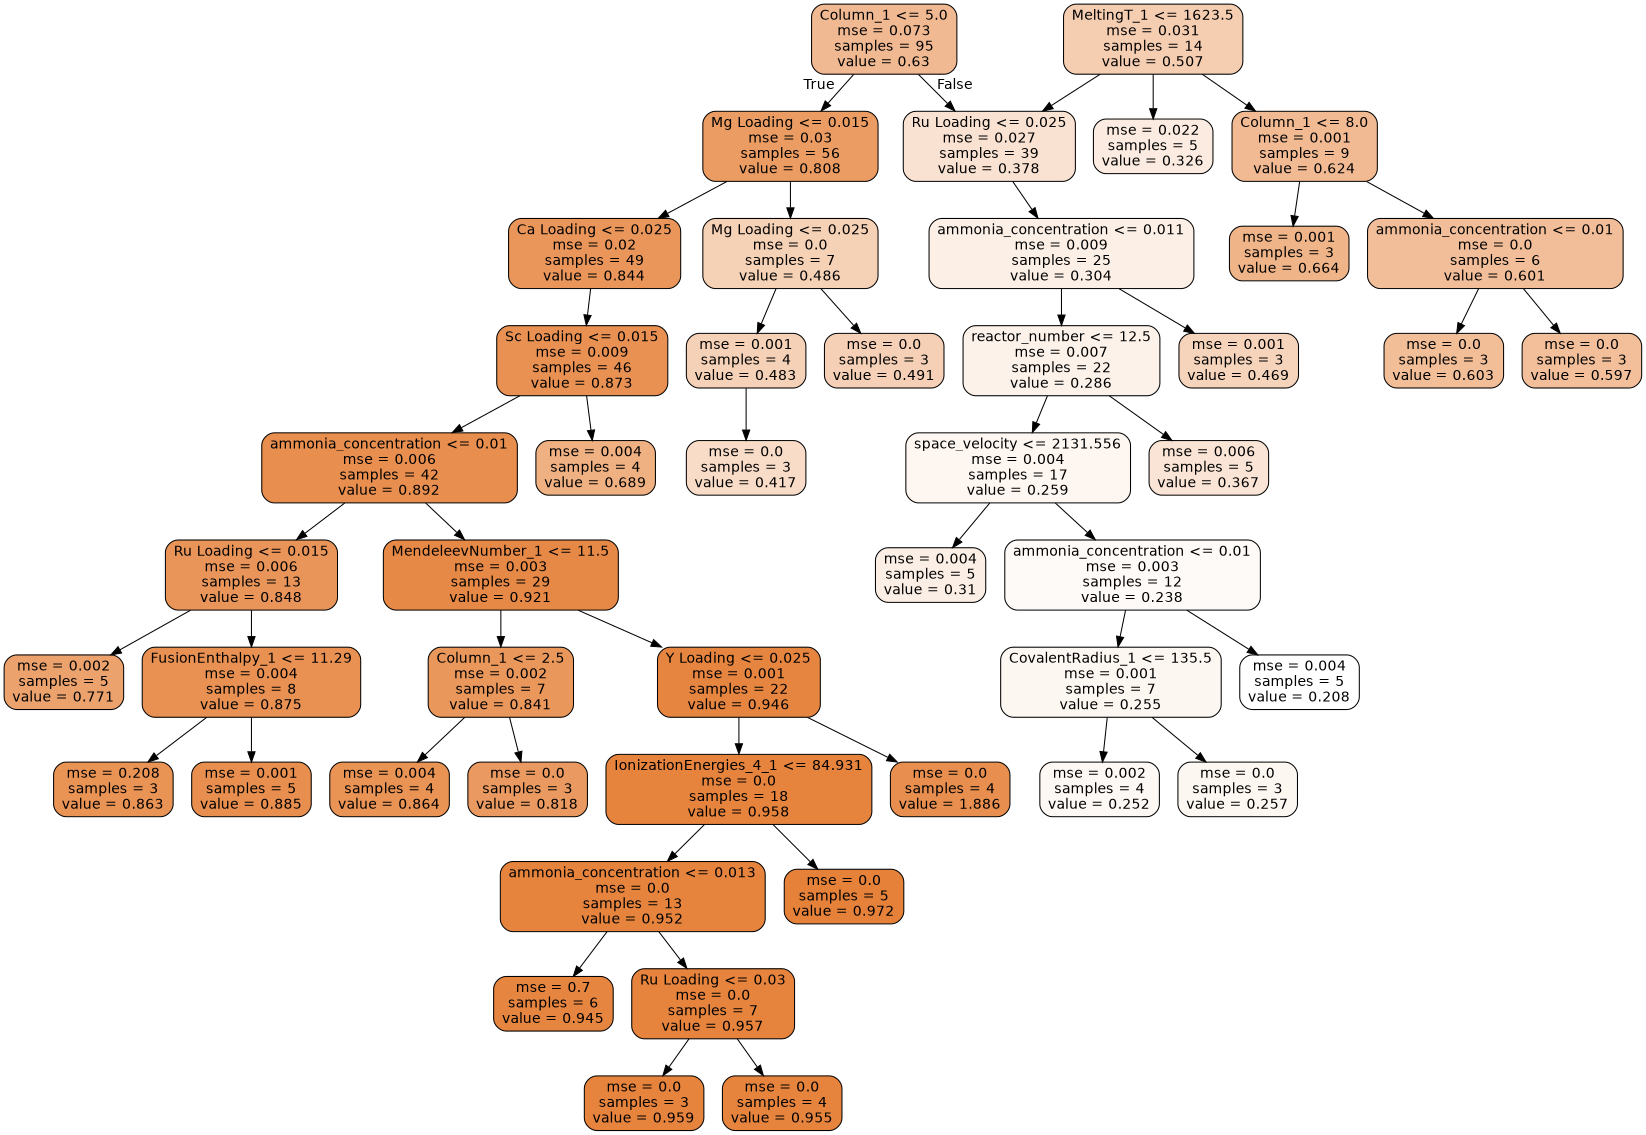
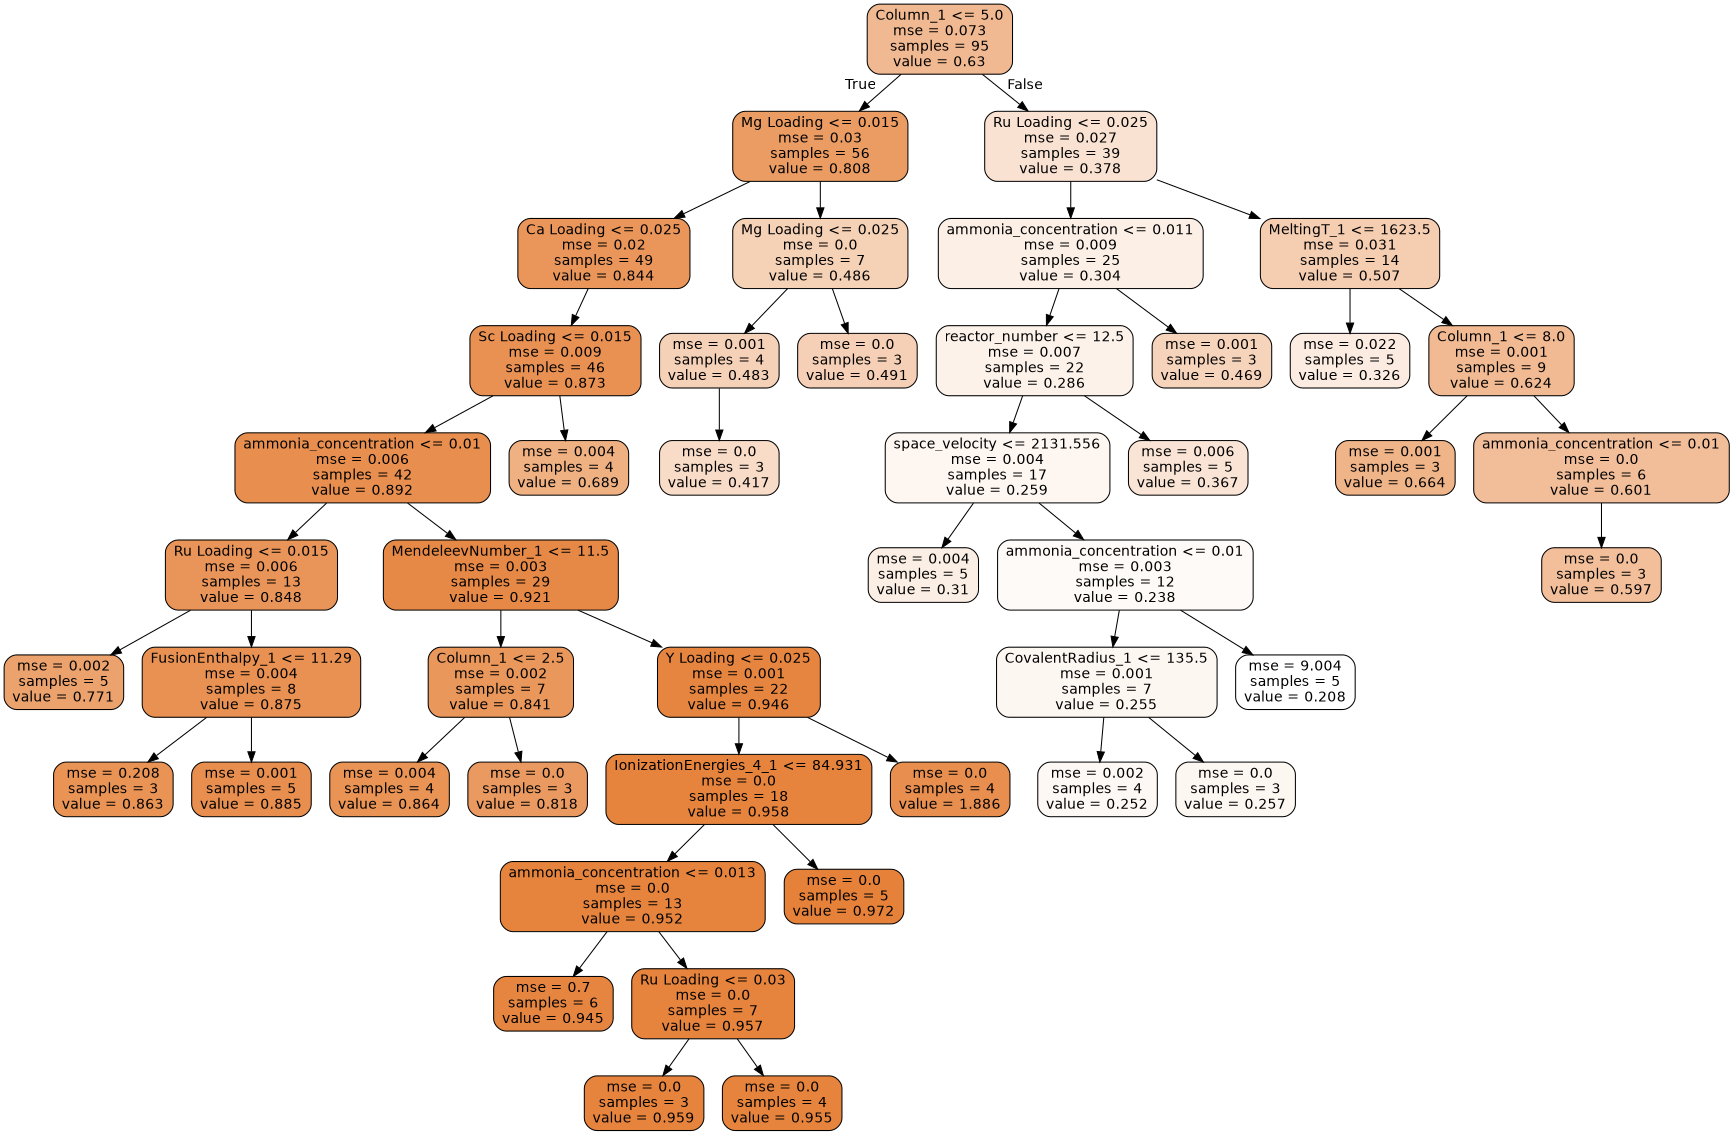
  digraph {
    node [color=black fillcolor="#e58139f6" fontname=helvetica shape=box style="filled, rounded"]
    edge [fontname=helvetica]
    n1 [fillcolor="#e581398d" label="Column_1 <= 5.0\nmse = 0.073\nsamples = 95\nvalue = 0.63"]
    n2 [fillcolor="#e58139c8" label="Mg Loading <= 0.015\nmse = 0.03\nsamples = 56\nvalue = 0.808"]
    n3 [fillcolor="#e5813939" label="Ru Loading <= 0.025\nmse = 0.027\nsamples = 39\nvalue = 0.378"]
    n4 [fillcolor="#e58139d4" label="Ca Loading <= 0.025\nmse = 0.02\nsamples = 49\nvalue = 0.844"]
    n5 [fillcolor="#e581395d" label="Mg Loading <= 0.025\nmse = 0.0\nsamples = 7\nvalue = 0.486"]
    n6 [fillcolor="#e5813920" label="ammonia_concentration <= 0.011\nmse = 0.009\nsamples = 25\nvalue = 0.304"]
    n7 [fillcolor="#e5813964" label="MeltingT_1 <= 1623.5\nmse = 0.031\nsamples = 14\nvalue = 0.507"]
    n8 [fillcolor="#e58139de" label="Sc Loading <= 0.015\nmse = 0.009\nsamples = 46\nvalue = 0.873"]
    n9 [fillcolor="#e581395c" label="mse = 0.001\nsamples = 4\nvalue = 0.483"]
    n10 [fillcolor="#e581395e" label="mse = 0.0\nsamples = 3\nvalue = 0.491"]
    n11 [fillcolor="#e58139e4" label="ammonia_concentration <= 0.01\nmse = 0.006\nsamples = 42\nvalue = 0.892"]
    n12 [fillcolor="#e58139a0" label="mse = 0.004\nsamples = 4\nvalue = 0.689"]
    n13 [fillcolor="#e5813946" label="mse = 0.0\nsamples = 3\nvalue = 0.417"]
    n14 [fillcolor="#e58139d6" label="Ru Loading <= 0.015\nmse = 0.006\nsamples = 13\nvalue = 0.848"]
    n15 [fillcolor="#e58139ee" label="MendeleevNumber_1 <= 11.5\nmse = 0.003\nsamples = 29\nvalue = 0.921"]
    n16 [fillcolor="#e58139bc" label="mse = 0.002\nsamples = 5\nvalue = 0.771"]
    n17 [fillcolor="#e58139df" label="FusionEnthalpy_1 <= 11.29\nmse = 0.004\nsamples = 8\nvalue = 0.875"]
    n18 [fillcolor="#e58139d3" label="Column_1 <= 2.5\nmse = 0.002\nsamples = 7\nvalue = 0.841"]
    n19 [label="Y Loading <= 0.025\nmse = 0.001\nsamples = 22\nvalue = 0.946"]
    n20 [fillcolor="#e58139da" label="mse = 0.208\nsamples = 3\nvalue = 0.863"]
    n21 [fillcolor="#e58139e2" label="mse = 0.001\nsamples = 5\nvalue = 0.885"]
    n22 [fillcolor="#e58139db" label="mse = 0.004\nsamples = 4\nvalue = 0.864"]
    n23 [fillcolor="#e58139cc" label="mse = 0.0\nsamples = 3\nvalue = 0.818"]
    n24 [fillcolor="#e58139fa" label="IonizationEnergies_4_1 <= 84.931\nmse = 0.0\nsamples = 18\nvalue = 0.958"]
    n25 [fillcolor="#e58139e2" label="mse = 0.0\nsamples = 4\nvalue = 1.886"]
    n26 [fillcolor="#e58139f8" label="ammonia_concentration <= 0.013\nmse = 0.0\nsamples = 13\nvalue = 0.952"]
    n27 [fillcolor="#e58139ff" label="mse = 0.0\nsamples = 5\nvalue = 0.972"]
    n28 [label="mse = 0.7\nsamples = 6\nvalue = 0.945"]
    n29 [fillcolor="#e58139fa" label="Ru Loading <= 0.03\nmse = 0.0\nsamples = 7\nvalue = 0.957"]
    n30 [fillcolor="#e58139fb" label="mse = 0.0\nsamples = 3\nvalue = 0.959"]
    n31 [fillcolor="#e58139f9" label="mse = 0.0\nsamples = 4\nvalue = 0.955"]
    n32 [fillcolor="#e581391a" label="reactor_number <= 12.5\nmse = 0.007\nsamples = 22\nvalue = 0.286"]
    n33 [fillcolor="#e5813957" label="mse = 0.001\nsamples = 3\nvalue = 0.469"]
    n34 [fillcolor="#e5813927" label="mse = 0.022\nsamples = 5\nvalue = 0.326"]
    n35 [fillcolor="#e581398b" label="Column_1 <= 8.0\nmse = 0.001\nsamples = 9\nvalue = 0.624"]
    n36 [fillcolor="#e5813911" label="space_velocity <= 2131.556\nmse = 0.004\nsamples = 17\nvalue = 0.259"]
    n37 [fillcolor="#e5813935" label="mse = 0.006\nsamples = 5\nvalue = 0.367"]
    n38 [fillcolor="#e5813922" label="mse = 0.004\nsamples = 5\nvalue = 0.31"]
    n39 [fillcolor="#e581390a" label="ammonia_concentration <= 0.01\nmse = 0.003\nsamples = 12\nvalue = 0.238"]
    n40 [fillcolor="#e5813910" label="CovalentRadius_1 <= 135.5\nmse = 0.001\nsamples = 7\nvalue = 0.255"]
-   n41 [fillcolor="#e5813900" label="mse = 0.004\nsamples = 5\nvalue = 0.208"]
+   n41 [fillcolor="#e5813900" label="mse = 9.004\nsamples = 5\nvalue = 0.208"]
    n42 [fillcolor="#e581390e" label="mse = 0.002\nsamples = 4\nvalue = 0.252"]
    n43 [fillcolor="#e5813910" label="mse = 0.0\nsamples = 3\nvalue = 0.257"]
    n44 [fillcolor="#e5813998" label="mse = 0.001\nsamples = 3\nvalue = 0.664"]
    n45 [fillcolor="#e5813983" label="ammonia_concentration <= 0.01\nmse = 0.0\nsamples = 6\nvalue = 0.601"]
-   n46 [fillcolor="#e5813984" label="mse = 0.0\nsamples = 3\nvalue = 0.603"]
    n47 [fillcolor="#e5813982" label="mse = 0.0\nsamples = 3\nvalue = 0.597"]
    n1 -> n2 [headlabel=True labelangle=45 labeldistance=2.5]
    n1 -> n3 [headlabel=False labelangle=-45 labeldistance=2.5]
    n2 -> n4
    n2 -> n5
    n3 -> n6
-   n7 -> n3
+   n3 -> n7
    n4 -> n8
    n5 -> n9
    n5 -> n10
    n6 -> n32
    n6 -> n33
    n7 -> n34
    n7 -> n35
    n8 -> n11
    n8 -> n12
    n9 -> n13
    n11 -> n14
    n11 -> n15
    n14 -> n16
    n14 -> n17
    n15 -> n18
    n15 -> n19
    n17 -> n20
    n17 -> n21
    n18 -> n22
    n18 -> n23
    n19 -> n24
    n19 -> n25
    n24 -> n26
    n24 -> n27
    n26 -> n28
    n26 -> n29
    n29 -> n30
    n29 -> n31
    n32 -> n36
    n32 -> n37
    n35 -> n44
    n35 -> n45
    n36 -> n38
    n36 -> n39
    n39 -> n40
    n39 -> n41
    n40 -> n42
    n40 -> n43
-   n45 -> n46
    n45 -> n47
  }
